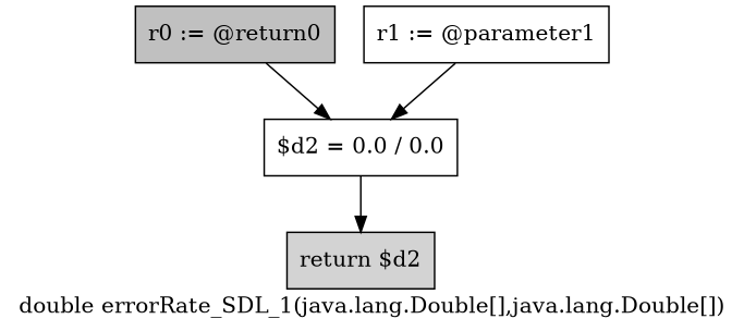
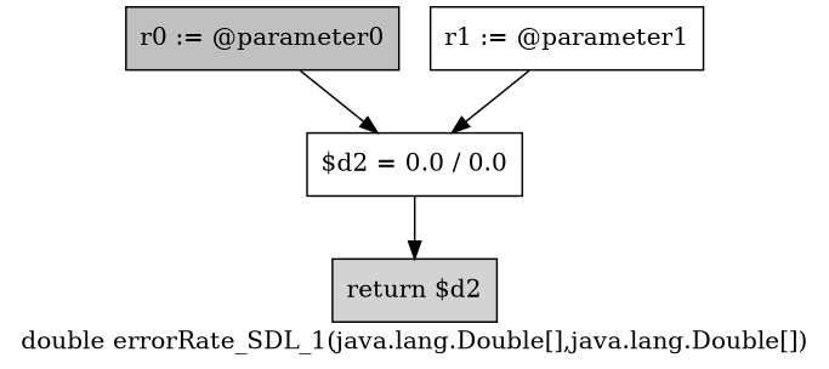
  digraph {
    label="double errorRate_SDL_1(java.lang.Double[],java.lang.Double[])"
    node [shape=box]
-   n1 [fillcolor=gray label="r0 := @return0" style=filled]
+   n1 [fillcolor=gray label="r0 := @parameter0" style=filled]
    n2 [label="$d2 = 0.0 / 0.0"]
    n3 [label="r1 := @parameter1"]
    n4 [fillcolor=lightgray label="return $d2" style=filled]
    n1 -> n2
    n2 -> n4
    n3 -> n2
  }
